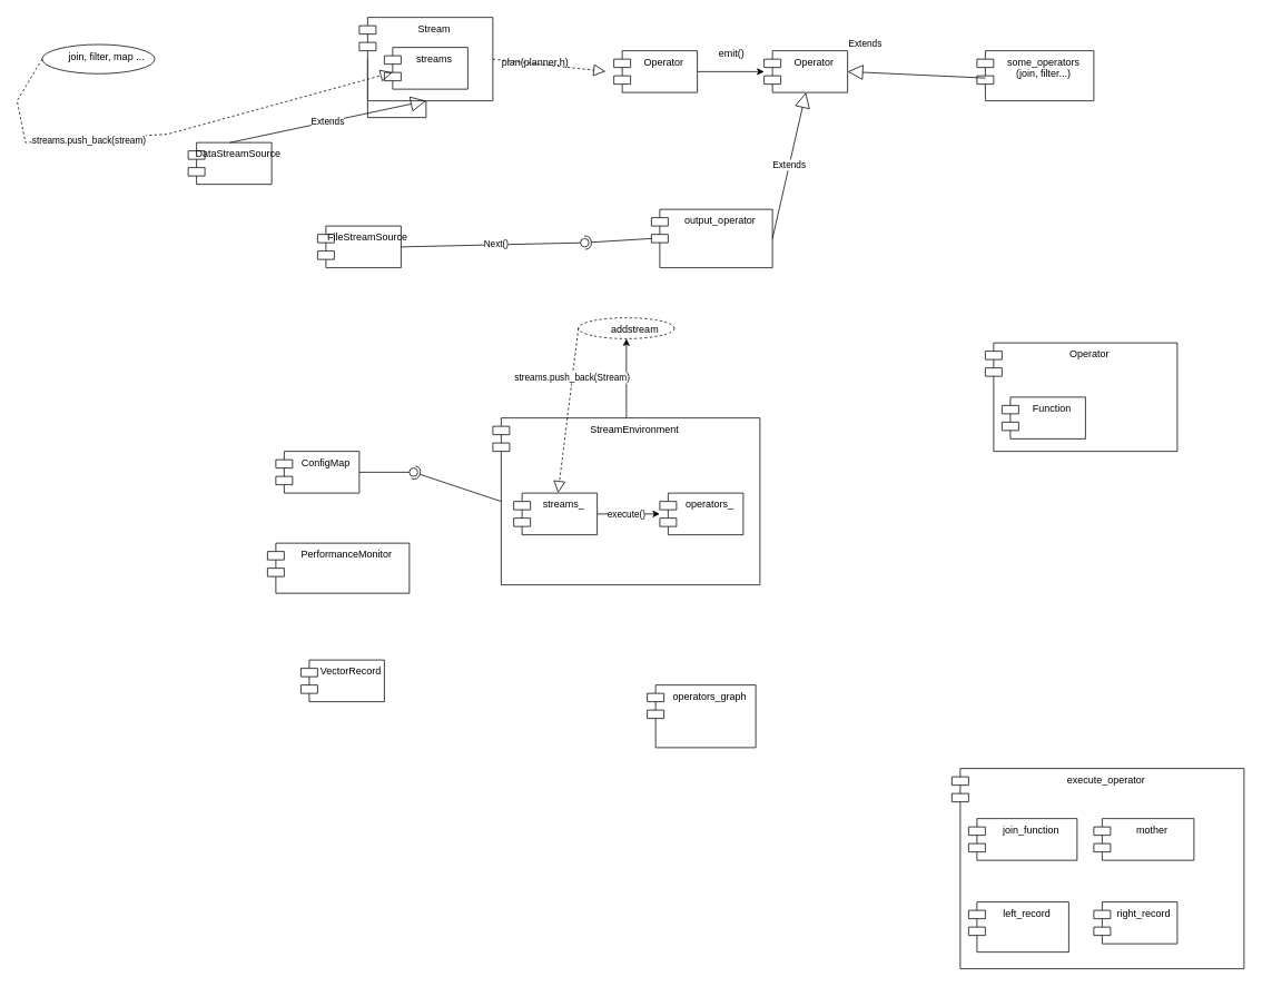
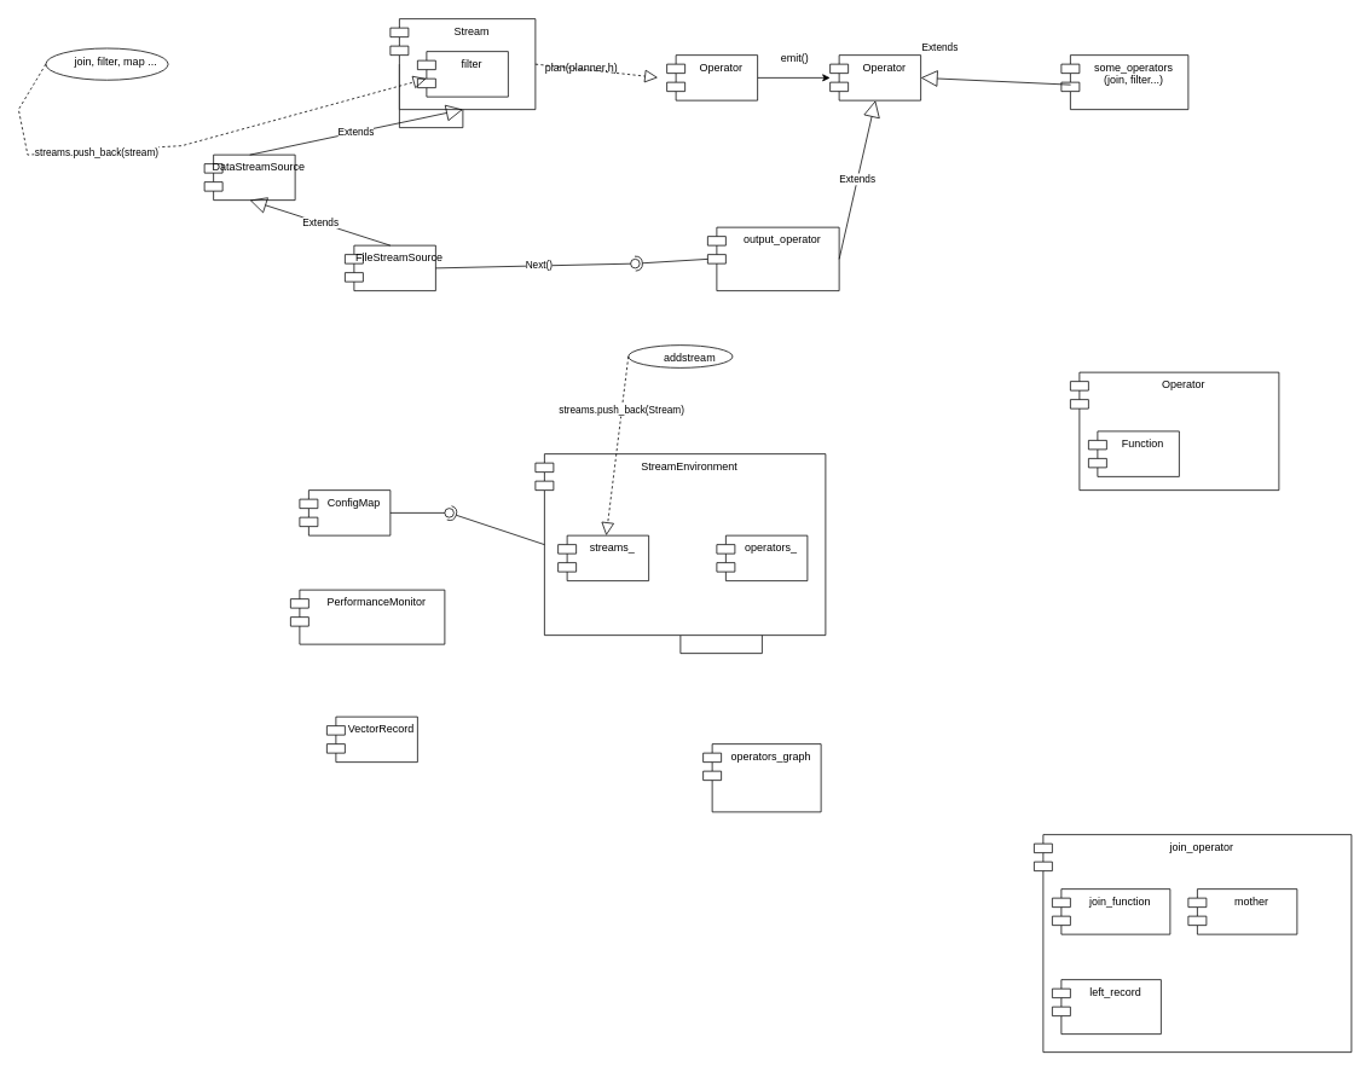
  <mxCell id="0" />
  <mxCell id="1" parent="0" />
  <mxCell id="2" value="" style="edgeStyle=orthogonalEdgeStyle;rounded=0;orthogonalLoop=1;jettySize=auto;html=1;exitX=0;exitY=0.5;exitDx=10;exitDy=0;exitPerimeter=0;" edge="1" parent="1" source="3" target="49"><mxGeometry relative="1" as="geometry" /></mxCell>
  <mxCell id="3" value="Stream" style="shape=module;align=left;spacingLeft=20;align=center;verticalAlign=top;whiteSpace=wrap;html=1;" vertex="1" parent="1"><mxGeometry x="430" y="20" width="160" height="100" as="geometry" /></mxCell>
  <mxCell id="4" value="DataStreamSource" style="shape=module;align=left;spacingLeft=20;align=center;verticalAlign=top;whiteSpace=wrap;html=1;" vertex="1" parent="1"><mxGeometry x="225" y="170" width="100" height="50" as="geometry" /></mxCell>
  <mxCell id="5" value="FileStreamSource" style="shape=module;align=left;spacingLeft=20;align=center;verticalAlign=top;whiteSpace=wrap;html=1;" vertex="1" parent="1"><mxGeometry x="380" y="270" width="100" height="50" as="geometry" /></mxCell>
  <mxCell id="6" value="Extends" style="endArrow=block;endSize=16;endFill=0;html=1;rounded=0;exitX=0.5;exitY=0;exitDx=0;exitDy=0;entryX=0.5;entryY=1;entryDx=0;entryDy=0;" edge="1" parent="1" source="4" target="3"><mxGeometry width="160" relative="1" as="geometry"><mxPoint x="565" y="180" as="sourcePoint" /><mxPoint x="725" y="180" as="targetPoint" /></mxGeometry></mxCell>
+ <mxCell id="7" value="Extends" style="endArrow=block;endSize=16;endFill=0;html=1;rounded=0;exitX=0.5;exitY=0;exitDx=0;exitDy=0;entryX=0.5;entryY=1;entryDx=0;entryDy=0;" edge="1" parent="1" source="5" target="4"><mxGeometry width="160" relative="1" as="geometry"><mxPoint x="565" y="180" as="sourcePoint" /><mxPoint x="725" y="180" as="targetPoint" /></mxGeometry></mxCell>
  <mxCell id="8" value="" style="ellipse;whiteSpace=wrap;html=1;align=center;aspect=fixed;fillColor=none;strokeColor=none;resizable=0;perimeter=centerPerimeter;rotatable=0;allowArrows=0;points=[];outlineConnect=1;" vertex="1" parent="1"><mxGeometry x="640" y="170" width="10" height="10" as="geometry" /></mxCell>
  <mxCell id="9" value="" style="edgeStyle=orthogonalEdgeStyle;rounded=0;orthogonalLoop=1;jettySize=auto;html=1;" edge="1" parent="1" source="10" target="14"><mxGeometry relative="1" as="geometry" /></mxCell>
  <mxCell id="10" value="Operator&lt;div&gt;&lt;br&gt;&lt;/div&gt;" style="shape=module;align=left;spacingLeft=20;align=center;verticalAlign=top;whiteSpace=wrap;html=1;" vertex="1" parent="1"><mxGeometry x="735" y="60" width="100" height="50" as="geometry" /></mxCell>
  <mxCell id="11" value="" style="endArrow=block;dashed=1;endFill=0;endSize=12;html=1;rounded=0;exitX=1;exitY=0.5;exitDx=0;exitDy=0;" edge="1" parent="1" source="3"><mxGeometry width="160" relative="1" as="geometry"><mxPoint x="565" y="84.76" as="sourcePoint" /><mxPoint x="725" y="84.76" as="targetPoint" /></mxGeometry></mxCell>
  <mxCell id="12" value="&lt;div&gt;plan(planner.h)&lt;/div&gt;" style="text;strokeColor=none;fillColor=none;align=left;verticalAlign=top;spacingLeft=4;spacingRight=4;overflow=hidden;rotatable=0;points=[[0,0.5],[1,0.5]];portConstraint=eastwest;whiteSpace=wrap;html=1;" vertex="1" parent="1"><mxGeometry x="595" y="60" width="100" height="26" as="geometry" /></mxCell>
  <mxCell id="13" value="" style="ellipse;whiteSpace=wrap;html=1;align=center;aspect=fixed;fillColor=none;strokeColor=none;resizable=0;perimeter=centerPerimeter;rotatable=0;allowArrows=0;points=[];outlineConnect=1;" vertex="1" parent="1"><mxGeometry x="810" y="300" width="10" height="10" as="geometry" /></mxCell>
  <mxCell id="14" value="Operator&lt;div&gt;&lt;br&gt;&lt;/div&gt;" style="shape=module;align=left;spacingLeft=20;align=center;verticalAlign=top;whiteSpace=wrap;html=1;" vertex="1" parent="1"><mxGeometry x="915" y="60" width="100" height="50" as="geometry" /></mxCell>
  <mxCell id="15" value="emit()&lt;div&gt;&lt;br&gt;&lt;/div&gt;" style="text;strokeColor=none;fillColor=none;align=left;verticalAlign=top;spacingLeft=4;spacingRight=4;overflow=hidden;rotatable=0;points=[[0,0.5],[1,0.5]];portConstraint=eastwest;whiteSpace=wrap;html=1;" vertex="1" parent="1"><mxGeometry x="855" y="50" width="100" height="26" as="geometry" /></mxCell>
- <mxCell id="16" value="" style="edgeStyle=orthogonalEdgeStyle;rounded=0;orthogonalLoop=1;jettySize=auto;html=1;" edge="1" parent="1" source="17" target="22"><mxGeometry relative="1" as="geometry" /></mxCell>
+ <mxCell id="16" value="" style="edgeStyle=orthogonalEdgeStyle;rounded=0;orthogonalLoop=1;jettySize=auto;html=1;" edge="1" parent="1" source="17" target="21"><mxGeometry relative="1" as="geometry" /></mxCell>
  <mxCell id="17" value="StreamEnvironment&lt;div&gt;&lt;br&gt;&lt;/div&gt;" style="shape=module;align=left;spacingLeft=20;align=center;verticalAlign=top;whiteSpace=wrap;html=1;" vertex="1" parent="1"><mxGeometry x="590" y="500" width="320" height="200" as="geometry" /></mxCell>
- <mxCell id="18" value="" style="edgeStyle=orthogonalEdgeStyle;rounded=0;orthogonalLoop=1;jettySize=auto;html=1;" edge="1" parent="1" source="20" target="21"><mxGeometry relative="1" as="geometry" /></mxCell>
- <mxCell id="19" value="execute()" style="edgeLabel;html=1;align=center;verticalAlign=middle;resizable=0;points=[];" vertex="1" connectable="0" parent="18"><mxGeometry x="-0.099" relative="1" as="geometry"><mxPoint as="offset" /></mxGeometry></mxCell>
  <mxCell id="20" value="streams_" style="shape=module;align=left;spacingLeft=20;align=center;verticalAlign=top;whiteSpace=wrap;html=1;" vertex="1" parent="1"><mxGeometry x="615" y="590" width="100" height="50" as="geometry" /></mxCell>
  <mxCell id="21" value="operators_" style="shape=module;align=left;spacingLeft=20;align=center;verticalAlign=top;whiteSpace=wrap;html=1;" vertex="1" parent="1"><mxGeometry x="790" y="590" width="100" height="50" as="geometry" /></mxCell>
- <mxCell id="22" value="addstream" style="ellipse;whiteSpace=wrap;html=1;verticalAlign=top;spacingLeft=20;dashed=1;" vertex="1" parent="1"><mxGeometry x="692.5" y="380" width="115" height="25" as="geometry" /></mxCell>
+ <mxCell id="22" value="addstream" style="ellipse;whiteSpace=wrap;html=1;verticalAlign=top;spacingLeft=20;" vertex="1" parent="1"><mxGeometry x="692.5" y="380" width="115" height="25" as="geometry" /></mxCell>
  <mxCell id="23" value="" style="endArrow=block;dashed=1;endFill=0;endSize=12;html=1;rounded=0;exitX=0;exitY=0.5;exitDx=0;exitDy=0;" edge="1" parent="1" source="22" target="20"><mxGeometry width="160" relative="1" as="geometry"><mxPoint x="930" y="430" as="sourcePoint" /><mxPoint x="850" y="340" as="targetPoint" /></mxGeometry></mxCell>
  <mxCell id="24" value="streams.push_back(Stream)" style="edgeLabel;html=1;align=center;verticalAlign=middle;resizable=0;points=[];" vertex="1" connectable="0" parent="23"><mxGeometry x="-0.399" y="-1" relative="1" as="geometry"><mxPoint as="offset" /></mxGeometry></mxCell>
  <mxCell id="25" value="operators_graph&lt;div&gt;&lt;br&gt;&lt;/div&gt;" style="shape=module;align=left;spacingLeft=20;align=center;verticalAlign=top;whiteSpace=wrap;html=1;" vertex="1" parent="1"><mxGeometry x="775" y="820" width="130" height="75" as="geometry" /></mxCell>
  <mxCell id="26" value="" style="ellipse;whiteSpace=wrap;html=1;align=center;aspect=fixed;fillColor=none;strokeColor=none;resizable=0;perimeter=centerPerimeter;rotatable=0;allowArrows=0;points=[];outlineConnect=1;" vertex="1" parent="1"><mxGeometry x="575" y="565" width="10" height="10" as="geometry" /></mxCell>
  <mxCell id="27" value="ConfigMap" style="shape=module;align=left;spacingLeft=20;align=center;verticalAlign=top;whiteSpace=wrap;html=1;" vertex="1" parent="1"><mxGeometry x="330" y="540" width="100" height="50" as="geometry" /></mxCell>
  <mxCell id="28" value="" style="rounded=0;orthogonalLoop=1;jettySize=auto;html=1;endArrow=halfCircle;endFill=0;endSize=6;strokeWidth=1;sketch=0;exitX=0;exitY=0.5;exitDx=10;exitDy=0;exitPerimeter=0;" edge="1" target="30" parent="1" source="17"><mxGeometry relative="1" as="geometry"><mxPoint x="490" y="565" as="sourcePoint" /></mxGeometry></mxCell>
  <mxCell id="29" value="" style="rounded=0;orthogonalLoop=1;jettySize=auto;html=1;endArrow=oval;endFill=0;sketch=0;sourcePerimeterSpacing=0;targetPerimeterSpacing=0;endSize=10;exitX=1;exitY=0.5;exitDx=0;exitDy=0;" edge="1" target="30" parent="1" source="27"><mxGeometry relative="1" as="geometry"><mxPoint x="450" y="565" as="sourcePoint" /></mxGeometry></mxCell>
  <mxCell id="30" value="" style="ellipse;whiteSpace=wrap;html=1;align=center;aspect=fixed;fillColor=none;strokeColor=none;resizable=0;perimeter=centerPerimeter;rotatable=0;allowArrows=0;points=[];outlineConnect=1;" vertex="1" parent="1"><mxGeometry x="490" y="560" width="10" height="10" as="geometry" /></mxCell>
  <mxCell id="31" value="some_operators&lt;div&gt;(join, filter...)&lt;/div&gt;" style="shape=module;align=left;spacingLeft=20;align=center;verticalAlign=top;whiteSpace=wrap;html=1;" vertex="1" parent="1"><mxGeometry x="1170" y="60" width="140" height="60" as="geometry" /></mxCell>
  <mxCell id="32" value="output_operator&lt;div&gt;&lt;br&gt;&lt;/div&gt;" style="shape=module;align=left;spacingLeft=20;align=center;verticalAlign=top;whiteSpace=wrap;html=1;" vertex="1" parent="1"><mxGeometry x="780" y="250" width="145" height="70" as="geometry" /></mxCell>
  <mxCell id="33" value="Extends" style="endArrow=block;endSize=16;endFill=0;html=1;rounded=0;entryX=0.5;entryY=1;entryDx=0;entryDy=0;exitX=1;exitY=0.5;exitDx=0;exitDy=0;" edge="1" parent="1" source="32" target="14"><mxGeometry width="160" relative="1" as="geometry"><mxPoint x="950" y="220" as="sourcePoint" /><mxPoint x="1110" y="220" as="targetPoint" /></mxGeometry></mxCell>
  <mxCell id="34" value="Extends" style="endArrow=block;endSize=16;endFill=0;html=1;rounded=0;exitX=0.074;exitY=0.545;exitDx=0;exitDy=0;exitPerimeter=0;entryX=1;entryY=0.5;entryDx=0;entryDy=0;" edge="1" parent="1" source="31" target="14"><mxGeometry x="1" y="-22" width="160" relative="1" as="geometry"><mxPoint x="950" y="220" as="sourcePoint" /><mxPoint x="1110" y="220" as="targetPoint" /><mxPoint x="20" y="-12" as="offset" /></mxGeometry></mxCell>
  <mxCell id="35" value="" style="rounded=0;orthogonalLoop=1;jettySize=auto;html=1;endArrow=halfCircle;endFill=0;endSize=6;strokeWidth=1;sketch=0;exitX=0;exitY=0;exitDx=0;exitDy=35;exitPerimeter=0;" edge="1" parent="1" source="32"><mxGeometry relative="1" as="geometry"><mxPoint x="625" y="285" as="sourcePoint" /><mxPoint x="700" y="290" as="targetPoint" /></mxGeometry></mxCell>
  <mxCell id="36" value="" style="rounded=0;orthogonalLoop=1;jettySize=auto;html=1;endArrow=oval;endFill=0;sketch=0;sourcePerimeterSpacing=0;targetPerimeterSpacing=0;endSize=10;exitX=1;exitY=0.5;exitDx=0;exitDy=0;" edge="1" parent="1" source="5"><mxGeometry relative="1" as="geometry"><mxPoint x="585" y="285" as="sourcePoint" /><mxPoint x="700" y="290" as="targetPoint" /></mxGeometry></mxCell>
  <mxCell id="37" value="Next()" style="edgeLabel;html=1;align=center;verticalAlign=middle;resizable=0;points=[];" vertex="1" connectable="0" parent="36"><mxGeometry x="0.036" y="1" relative="1" as="geometry"><mxPoint as="offset" /></mxGeometry></mxCell>
  <mxCell id="38" value="" style="ellipse;whiteSpace=wrap;html=1;align=center;aspect=fixed;fillColor=none;strokeColor=none;resizable=0;perimeter=centerPerimeter;rotatable=0;allowArrows=0;points=[];outlineConnect=1;" vertex="1" parent="1"><mxGeometry x="600" y="280" width="10" height="10" as="geometry" /></mxCell>
  <mxCell id="39" value="Operator&lt;div&gt;&lt;br&gt;&lt;/div&gt;" style="shape=module;align=left;spacingLeft=20;align=center;verticalAlign=top;whiteSpace=wrap;html=1;" vertex="1" parent="1"><mxGeometry x="1180" y="410" width="230" height="130" as="geometry" /></mxCell>
  <mxCell id="40" value="Function" style="shape=module;align=left;spacingLeft=20;align=center;verticalAlign=top;whiteSpace=wrap;html=1;" vertex="1" parent="1"><mxGeometry x="1200" y="475" width="100" height="50" as="geometry" /></mxCell>
- <mxCell id="41" value="execute_operator&lt;div&gt;&lt;br&gt;&lt;/div&gt;" style="shape=module;align=left;spacingLeft=20;align=center;verticalAlign=top;whiteSpace=wrap;html=1;" vertex="1" parent="1"><mxGeometry x="1140" y="920" width="350" height="240" as="geometry" /></mxCell>
+ <mxCell id="41" value="join_operator&lt;div&gt;&lt;br&gt;&lt;/div&gt;" style="shape=module;align=left;spacingLeft=20;align=center;verticalAlign=top;whiteSpace=wrap;html=1;" vertex="1" parent="1"><mxGeometry x="1140" y="920" width="350" height="240" as="geometry" /></mxCell>
  <mxCell id="42" value="join_function" style="shape=module;align=left;spacingLeft=20;align=center;verticalAlign=top;whiteSpace=wrap;html=1;" vertex="1" parent="1"><mxGeometry x="1160" y="980" width="130" height="50" as="geometry" /></mxCell>
  <mxCell id="43" value="mother" style="shape=module;align=left;spacingLeft=20;align=center;verticalAlign=top;whiteSpace=wrap;html=1;" vertex="1" parent="1"><mxGeometry x="1310" y="980" width="120" height="50" as="geometry" /></mxCell>
  <mxCell id="44" value="left_record&lt;div&gt;&lt;br&gt;&lt;/div&gt;" style="shape=module;align=left;spacingLeft=20;align=center;verticalAlign=top;whiteSpace=wrap;html=1;" vertex="1" parent="1"><mxGeometry x="1160" y="1080" width="120" height="60" as="geometry" /></mxCell>
- <mxCell id="45" value="right_record" style="shape=module;align=left;spacingLeft=20;align=center;verticalAlign=top;whiteSpace=wrap;html=1;" vertex="1" parent="1"><mxGeometry x="1310" y="1080" width="100" height="50" as="geometry" /></mxCell>
  <mxCell id="46" value="PerformanceMonitor" style="shape=module;align=left;spacingLeft=20;align=center;verticalAlign=top;whiteSpace=wrap;html=1;" vertex="1" parent="1"><mxGeometry x="320" y="650" width="170" height="60" as="geometry" /></mxCell>
  <mxCell id="47" value="VectorRecord" style="shape=module;align=left;spacingLeft=20;align=center;verticalAlign=top;whiteSpace=wrap;html=1;" vertex="1" parent="1"><mxGeometry x="360" y="790" width="100" height="50" as="geometry" /></mxCell>
  <mxCell id="48" value="join, filter, map ..." style="ellipse;whiteSpace=wrap;html=1;verticalAlign=top;spacingLeft=20;" vertex="1" parent="1"><mxGeometry x="50" y="52.5" width="135" height="35" as="geometry" /></mxCell>
- <mxCell id="49" value="streams" style="shape=module;align=left;spacingLeft=20;align=center;verticalAlign=top;whiteSpace=wrap;html=1;" vertex="1" parent="1"><mxGeometry x="460" y="56" width="100" height="50" as="geometry" /></mxCell>
+ <mxCell id="49" value="filter" style="shape=module;align=left;spacingLeft=20;align=center;verticalAlign=top;whiteSpace=wrap;html=1;" vertex="1" parent="1"><mxGeometry x="460" y="56" width="100" height="50" as="geometry" /></mxCell>
  <mxCell id="50" value="" style="endArrow=block;dashed=1;endFill=0;endSize=12;html=1;rounded=0;exitX=0;exitY=0.5;exitDx=0;exitDy=0;entryX=0.096;entryY=0.6;entryDx=0;entryDy=0;entryPerimeter=0;" edge="1" parent="1" source="48" target="49"><mxGeometry width="160" relative="1" as="geometry"><mxPoint x="60" y="120" as="sourcePoint" /><mxPoint x="220" y="120" as="targetPoint" /><Array as="points"><mxPoint x="20" y="120" /><mxPoint x="30" y="170" /><mxPoint x="200" y="160" /></Array></mxGeometry></mxCell>
  <mxCell id="51" value="streams.push_back(stream)" style="edgeLabel;html=1;align=center;verticalAlign=middle;resizable=0;points=[];" vertex="1" connectable="0" parent="50"><mxGeometry x="-0.343" y="-1" relative="1" as="geometry"><mxPoint x="1" as="offset" /></mxGeometry></mxCell>
